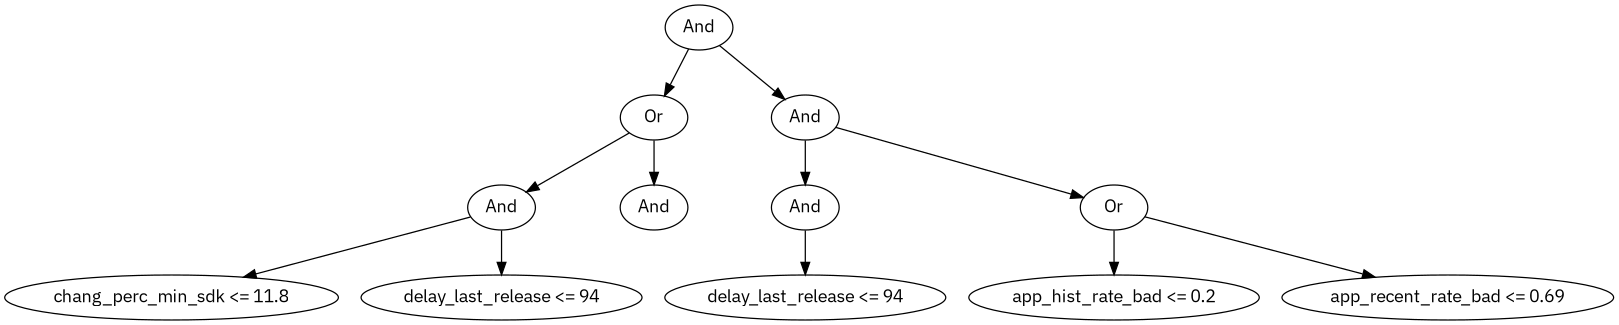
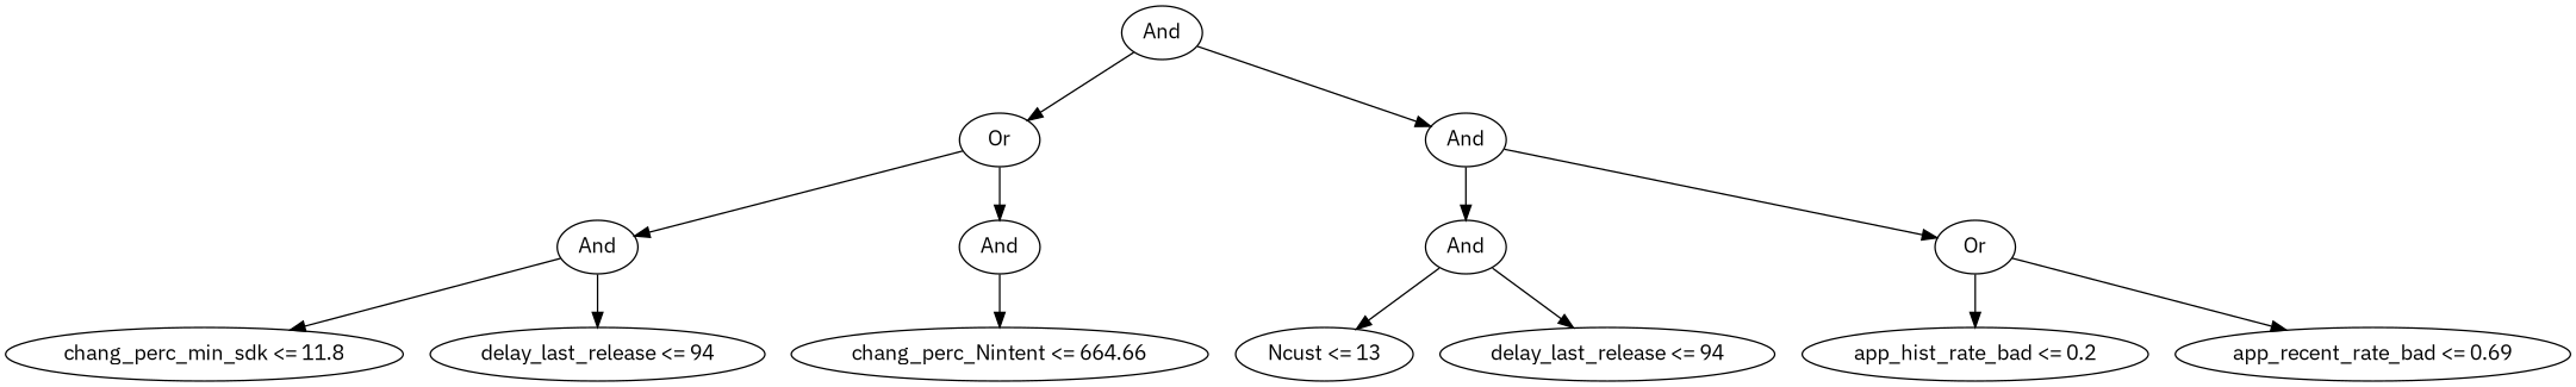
  digraph {
    fontname="IBM Plex Sans"
    node [fontname="IBM Plex Sans"]
    edge [fontname="IBM Plex Sans"]
    n1 [height=0.5 label=And width=0.75]
    n2 [height=0.5 label=Or width=0.75]
    n3 [height=0.5 label=And width=0.75]
    n4 [height=0.5 label=And width=0.75]
    n5 [height=0.5 label=And width=0.75]
    n6 [height=0.5 label=And width=0.75]
    n7 [height=0.5 label=Or width=0.75]
    n8 [height=0.5 label="chang_perc_min_sdk <= 11.8" width=3.34]
    n9 [height=0.5 label="delay_last_release <= 94" width=2.7984]
+   n10 [height=0.5 label="chang_perc_Nintent <= 664.66" width=3.4483]
+   n11 [height=0.5 label="Ncust <= 13" width=1.5707]
    n12 [height=0.5 label="delay_last_release <= 94" width=2.7984]
    n13 [height=0.5 label="app_hist_rate_bad <= 0.2" width=2.9247]
    n14 [height=0.5 label="app_recent_rate_bad <= 0.69" width=3.3039]
    n1 -> n2
    n1 -> n3
    n2 -> n4
    n2 -> n5
    n3 -> n6
    n3 -> n7
    n4 -> n8
    n4 -> n9
+   n5 -> n10
+   n6 -> n11
    n6 -> n12
    n7 -> n13
    n7 -> n14
  }
